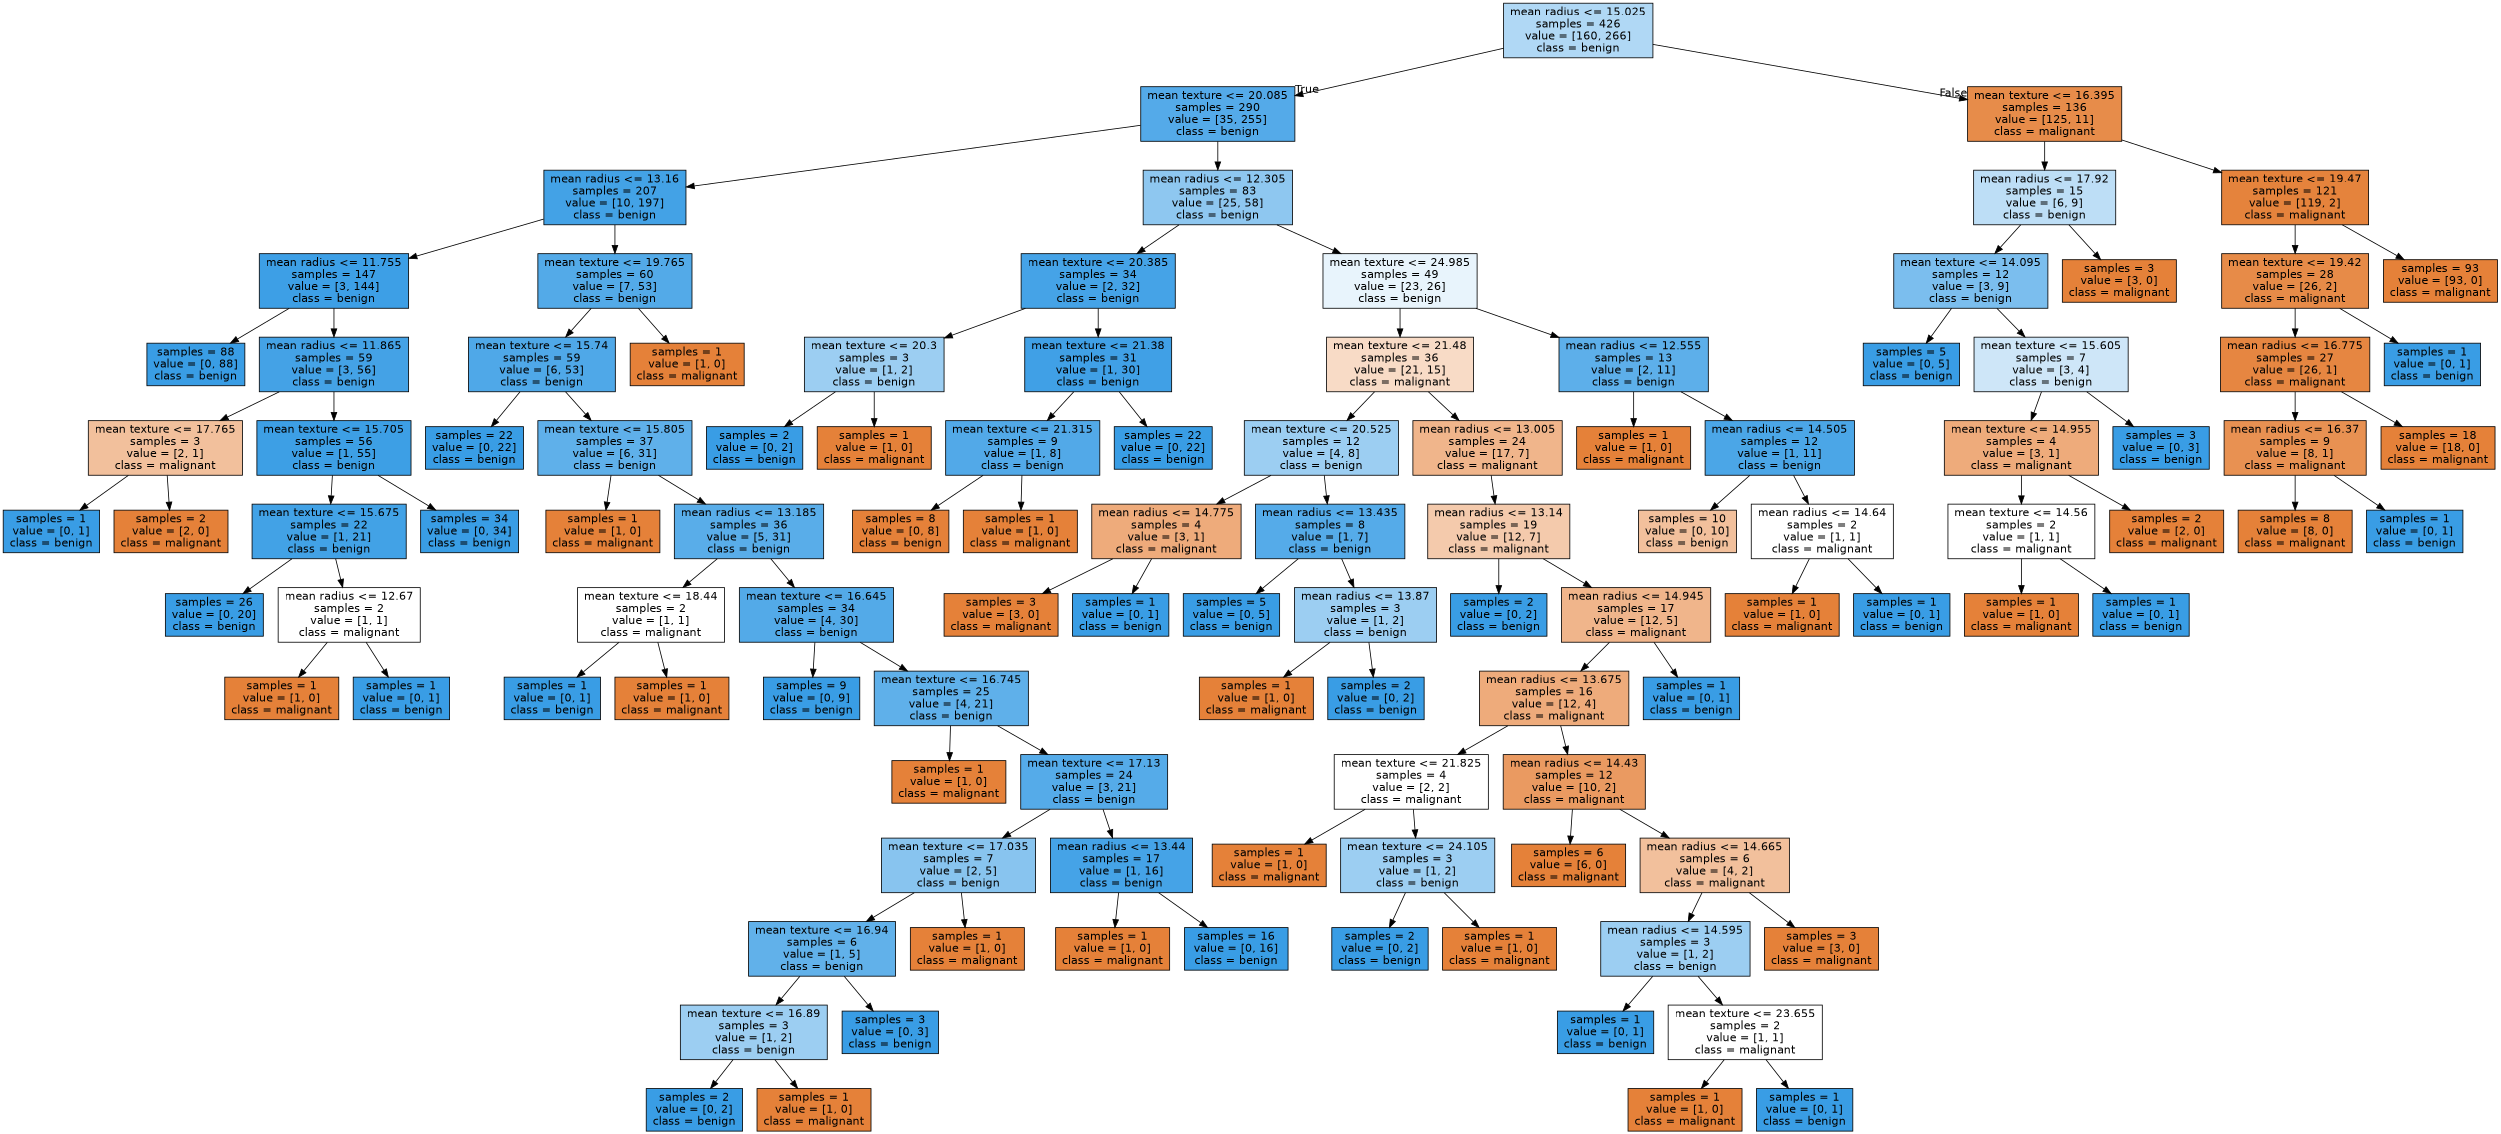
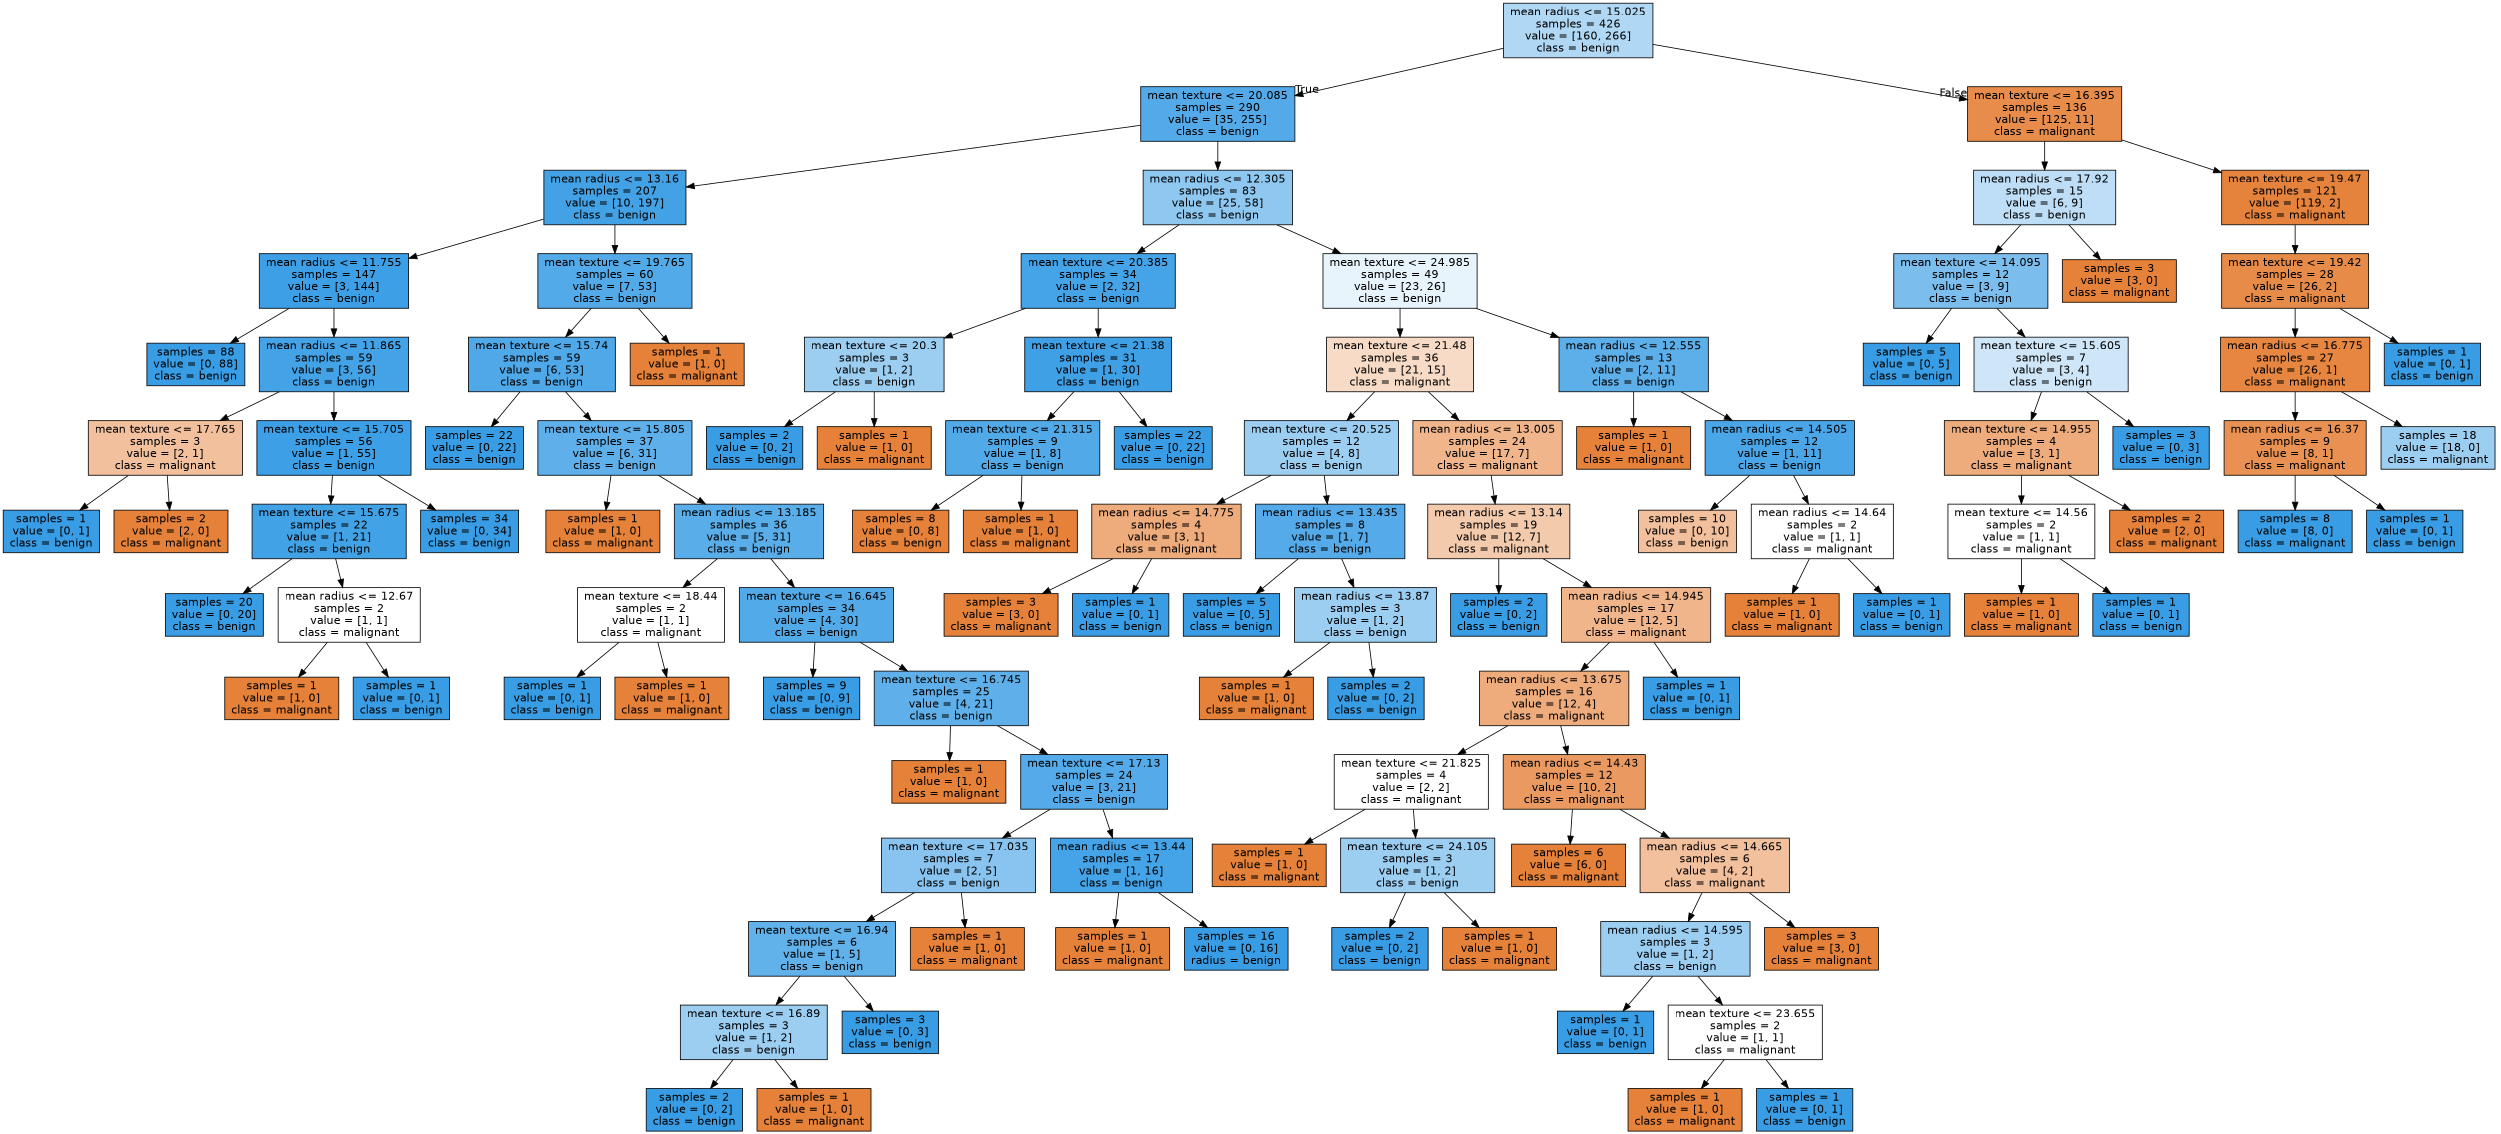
  digraph {
    node [color=black fillcolor="#399de5" fontname=helvetica shape=box style=filled]
    edge [fontname=helvetica]
    n1 [fillcolor="#b0d8f5" label="mean radius <= 15.025\nsamples = 426\nvalue = [160, 266]\nclass = benign"]
    n2 [fillcolor="#54aae9" label="mean texture <= 20.085\nsamples = 290\nvalue = [35, 255]\nclass = benign"]
    n3 [fillcolor="#e78c4a" label="mean texture <= 16.395\nsamples = 136\nvalue = [125, 11]\nclass = malignant"]
    n4 [fillcolor="#43a2e6" label="mean radius <= 13.16\nsamples = 207\nvalue = [10, 197]\nclass = benign"]
    n5 [fillcolor="#8ec7f0" label="mean radius <= 12.305\nsamples = 83\nvalue = [25, 58]\nclass = benign"]
    n6 [fillcolor="#bddef6" label="mean radius <= 17.92\nsamples = 15\nvalue = [6, 9]\nclass = benign"]
    n7 [fillcolor="#e5833c" label="mean texture <= 19.47\nsamples = 121\nvalue = [119, 2]\nclass = malignant"]
    n8 [fillcolor="#3d9fe6" label="mean radius <= 11.755\nsamples = 147\nvalue = [3, 144]\nclass = benign"]
    n9 [fillcolor="#53aae8" label="mean texture <= 19.765\nsamples = 60\nvalue = [7, 53]\nclass = benign"]
    n10 [fillcolor="#45a3e7" label="mean texture <= 20.385\nsamples = 34\nvalue = [2, 32]\nclass = benign"]
    n11 [fillcolor="#e8f4fc" label="mean texture <= 24.985\nsamples = 49\nvalue = [23, 26]\nclass = benign"]
    n12 [label="samples = 88\nvalue = [0, 88]\nclass = benign"]
    n13 [fillcolor="#44a2e6" label="mean radius <= 11.865\nsamples = 59\nvalue = [3, 56]\nclass = benign"]
    n14 [fillcolor="#4fa8e8" label="mean texture <= 15.74\nsamples = 59\nvalue = [6, 53]\nclass = benign"]
    n15 [fillcolor="#e58139" label="samples = 1\nvalue = [1, 0]\nclass = malignant"]
    n16 [fillcolor="#f2c09c" label="mean texture <= 17.765\nsamples = 3\nvalue = [2, 1]\nclass = malignant"]
    n17 [fillcolor="#3d9fe5" label="mean texture <= 15.705\nsamples = 56\nvalue = [1, 55]\nclass = benign"]
    n18 [label="samples = 1\nvalue = [0, 1]\nclass = benign"]
    n19 [fillcolor="#e58139" label="samples = 2\nvalue = [2, 0]\nclass = malignant"]
    n20 [fillcolor="#42a2e6" label="mean texture <= 15.675\nsamples = 22\nvalue = [1, 21]\nclass = benign"]
    n21 [label="samples = 34\nvalue = [0, 34]\nclass = benign"]
-   n22 [label="samples = 26\nvalue = [0, 20]\nclass = benign"]
+   n22 [label="samples = 20\nvalue = [0, 20]\nclass = benign"]
    n23 [fillcolor="#ffffff" label="mean radius <= 12.67\nsamples = 2\nvalue = [1, 1]\nclass = malignant"]
    n24 [fillcolor="#e58139" label="samples = 1\nvalue = [1, 0]\nclass = malignant"]
    n25 [label="samples = 1\nvalue = [0, 1]\nclass = benign"]
    n26 [label="samples = 22\nvalue = [0, 22]\nclass = benign"]
    n27 [fillcolor="#5fb0ea" label="mean texture <= 15.805\nsamples = 37\nvalue = [6, 31]\nclass = benign"]
    n28 [fillcolor="#e58139" label="samples = 1\nvalue = [1, 0]\nclass = malignant"]
    n29 [fillcolor="#59ade9" label="mean radius <= 13.185\nsamples = 36\nvalue = [5, 31]\nclass = benign"]
    n30 [fillcolor="#ffffff" label="mean texture <= 18.44\nsamples = 2\nvalue = [1, 1]\nclass = malignant"]
    n31 [fillcolor="#53aae8" label="mean texture <= 16.645\nsamples = 34\nvalue = [4, 30]\nclass = benign"]
    n32 [label="samples = 1\nvalue = [0, 1]\nclass = benign"]
    n33 [fillcolor="#e58139" label="samples = 1\nvalue = [1, 0]\nclass = malignant"]
    n34 [label="samples = 9\nvalue = [0, 9]\nclass = benign"]
    n35 [fillcolor="#5fb0ea" label="mean texture <= 16.745\nsamples = 25\nvalue = [4, 21]\nclass = benign"]
    n36 [fillcolor="#e58139" label="samples = 1\nvalue = [1, 0]\nclass = malignant"]
    n37 [fillcolor="#55abe9" label="mean texture <= 17.13\nsamples = 24\nvalue = [3, 21]\nclass = benign"]
    n38 [fillcolor="#88c4ef" label="mean texture <= 17.035\nsamples = 7\nvalue = [2, 5]\nclass = benign"]
    n39 [fillcolor="#45a3e7" label="mean radius <= 13.44\nsamples = 17\nvalue = [1, 16]\nclass = benign"]
    n40 [fillcolor="#61b1ea" label="mean texture <= 16.94\nsamples = 6\nvalue = [1, 5]\nclass = benign"]
    n41 [fillcolor="#e58139" label="samples = 1\nvalue = [1, 0]\nclass = malignant"]
    n42 [fillcolor="#e58139" label="samples = 1\nvalue = [1, 0]\nclass = malignant"]
-   n43 [label="samples = 16\nvalue = [0, 16]\nclass = benign"]
+   n43 [label="samples = 16\nvalue = [0, 16]\nradius = benign"]
    n44 [fillcolor="#9ccef2" label="mean texture <= 16.89\nsamples = 3\nvalue = [1, 2]\nclass = benign"]
    n45 [label="samples = 3\nvalue = [0, 3]\nclass = benign"]
    n46 [label="samples = 2\nvalue = [0, 2]\nclass = benign"]
    n47 [fillcolor="#e58139" label="samples = 1\nvalue = [1, 0]\nclass = malignant"]
    n48 [fillcolor="#9ccef2" label="mean texture <= 20.3\nsamples = 3\nvalue = [1, 2]\nclass = benign"]
    n49 [fillcolor="#40a0e6" label="mean texture <= 21.38\nsamples = 31\nvalue = [1, 30]\nclass = benign"]
    n50 [fillcolor="#f8dbc6" label="mean texture <= 21.48\nsamples = 36\nvalue = [21, 15]\nclass = malignant"]
    n51 [fillcolor="#5dafea" label="mean radius <= 12.555\nsamples = 13\nvalue = [2, 11]\nclass = benign"]
    n52 [label="samples = 2\nvalue = [0, 2]\nclass = benign"]
    n53 [fillcolor="#e58139" label="samples = 1\nvalue = [1, 0]\nclass = malignant"]
    n54 [fillcolor="#52a9e8" label="mean texture <= 21.315\nsamples = 9\nvalue = [1, 8]\nclass = benign"]
    n55 [label="samples = 22\nvalue = [0, 22]\nclass = benign"]
    n56 [fillcolor="#e58139" label="samples = 8\nvalue = [0, 8]\nclass = benign"]
    n57 [fillcolor="#e58139" label="samples = 1\nvalue = [1, 0]\nclass = malignant"]
    n58 [fillcolor="#9ccef2" label="mean texture <= 20.525\nsamples = 12\nvalue = [4, 8]\nclass = benign"]
    n59 [fillcolor="#f0b58b" label="mean radius <= 13.005\nsamples = 24\nvalue = [17, 7]\nclass = malignant"]
    n60 [fillcolor="#e58139" label="samples = 1\nvalue = [1, 0]\nclass = malignant"]
    n61 [fillcolor="#4ba6e7" label="mean radius <= 14.505\nsamples = 12\nvalue = [1, 11]\nclass = benign"]
    n62 [fillcolor="#eeab7b" label="mean radius <= 14.775\nsamples = 4\nvalue = [3, 1]\nclass = malignant"]
    n63 [fillcolor="#55abe9" label="mean radius <= 13.435\nsamples = 8\nvalue = [1, 7]\nclass = benign"]
    n64 [fillcolor="#f4caac" label="mean radius <= 13.14\nsamples = 19\nvalue = [12, 7]\nclass = malignant"]
    n65 [fillcolor="#e58139" label="samples = 3\nvalue = [3, 0]\nclass = malignant"]
    n66 [label="samples = 1\nvalue = [0, 1]\nclass = benign"]
    n67 [label="samples = 5\nvalue = [0, 5]\nclass = benign"]
    n68 [fillcolor="#9ccef2" label="mean radius <= 13.87\nsamples = 3\nvalue = [1, 2]\nclass = benign"]
    n69 [fillcolor="#e58139" label="samples = 1\nvalue = [1, 0]\nclass = malignant"]
    n70 [label="samples = 2\nvalue = [0, 2]\nclass = benign"]
    n71 [label="samples = 2\nvalue = [0, 2]\nclass = benign"]
    n72 [fillcolor="#f0b58b" label="mean radius <= 14.945\nsamples = 17\nvalue = [12, 5]\nclass = malignant"]
    n73 [fillcolor="#eeab7b" label="mean radius <= 13.675\nsamples = 16\nvalue = [12, 4]\nclass = malignant"]
    n74 [label="samples = 1\nvalue = [0, 1]\nclass = benign"]
    n75 [fillcolor="#ffffff" label="mean texture <= 21.825\nsamples = 4\nvalue = [2, 2]\nclass = malignant"]
    n76 [fillcolor="#ea9a61" label="mean radius <= 14.43\nsamples = 12\nvalue = [10, 2]\nclass = malignant"]
    n77 [fillcolor="#e58139" label="samples = 1\nvalue = [1, 0]\nclass = malignant"]
    n78 [fillcolor="#9ccef2" label="mean texture <= 24.105\nsamples = 3\nvalue = [1, 2]\nclass = benign"]
    n79 [fillcolor="#e58139" label="samples = 6\nvalue = [6, 0]\nclass = malignant"]
    n80 [fillcolor="#f2c09c" label="mean radius <= 14.665\nsamples = 6\nvalue = [4, 2]\nclass = malignant"]
    n81 [label="samples = 2\nvalue = [0, 2]\nclass = benign"]
    n82 [fillcolor="#e58139" label="samples = 1\nvalue = [1, 0]\nclass = malignant"]
    n83 [fillcolor="#9ccef2" label="mean radius <= 14.595\nsamples = 3\nvalue = [1, 2]\nclass = benign"]
    n84 [fillcolor="#e58139" label="samples = 3\nvalue = [3, 0]\nclass = malignant"]
    n85 [label="samples = 1\nvalue = [0, 1]\nclass = benign"]
    n86 [fillcolor="#ffffff" label="mean texture <= 23.655\nsamples = 2\nvalue = [1, 1]\nclass = malignant"]
    n87 [fillcolor="#e58139" label="samples = 1\nvalue = [1, 0]\nclass = malignant"]
    n88 [label="samples = 1\nvalue = [0, 1]\nclass = benign"]
    n89 [fillcolor="#f2c09c" label="samples = 10\nvalue = [0, 10]\nclass = benign"]
    n90 [fillcolor="#ffffff" label="mean radius <= 14.64\nsamples = 2\nvalue = [1, 1]\nclass = malignant"]
    n91 [fillcolor="#e58139" label="samples = 1\nvalue = [1, 0]\nclass = malignant"]
    n92 [label="samples = 1\nvalue = [0, 1]\nclass = benign"]
    n93 [fillcolor="#7bbeee" label="mean texture <= 14.095\nsamples = 12\nvalue = [3, 9]\nclass = benign"]
    n94 [fillcolor="#e58139" label="samples = 3\nvalue = [3, 0]\nclass = malignant"]
    n95 [fillcolor="#e78b48" label="mean texture <= 19.42\nsamples = 28\nvalue = [26, 2]\nclass = malignant"]
-   n96 [fillcolor="#e58139" label="samples = 93\nvalue = [93, 0]\nclass = malignant"]
    n97 [label="samples = 5\nvalue = [0, 5]\nclass = benign"]
    n98 [fillcolor="#cee6f8" label="mean texture <= 15.605\nsamples = 7\nvalue = [3, 4]\nclass = benign"]
    n99 [fillcolor="#eeab7b" label="mean texture <= 14.955\nsamples = 4\nvalue = [3, 1]\nclass = malignant"]
    n100 [label="samples = 3\nvalue = [0, 3]\nclass = benign"]
    n101 [fillcolor="#ffffff" label="mean texture <= 14.56\nsamples = 2\nvalue = [1, 1]\nclass = malignant"]
    n102 [fillcolor="#e58139" label="samples = 2\nvalue = [2, 0]\nclass = malignant"]
    n103 [fillcolor="#e58139" label="samples = 1\nvalue = [1, 0]\nclass = malignant"]
    n104 [label="samples = 1\nvalue = [0, 1]\nclass = benign"]
    n105 [fillcolor="#e68641" label="mean radius <= 16.775\nsamples = 27\nvalue = [26, 1]\nclass = malignant"]
    n106 [label="samples = 1\nvalue = [0, 1]\nclass = benign"]
    n107 [fillcolor="#e89152" label="mean radius <= 16.37\nsamples = 9\nvalue = [8, 1]\nclass = malignant"]
-   n108 [fillcolor="#e58139" label="samples = 18\nvalue = [18, 0]\nclass = malignant"]
-   n109 [fillcolor="#e58139" label="samples = 8\nvalue = [8, 0]\nclass = malignant"]
+   n108 [fillcolor="#9ccef2" label="samples = 18\nvalue = [18, 0]\nclass = malignant"]
+   n109 [label="samples = 8\nvalue = [8, 0]\nclass = malignant"]
    n110 [label="samples = 1\nvalue = [0, 1]\nclass = benign"]
    n1 -> n2 [headlabel=True labelangle=45 labeldistance=2.5]
    n1 -> n3 [headlabel=False labelangle=-45 labeldistance=2.5]
    n2 -> n4
    n2 -> n5
    n3 -> n6
    n3 -> n7
    n4 -> n8
    n4 -> n9
    n5 -> n10
    n5 -> n11
    n6 -> n93
    n6 -> n94
    n7 -> n95
-   n7 -> n96
    n8 -> n12
    n8 -> n13
    n9 -> n14
    n9 -> n15
    n10 -> n48
    n10 -> n49
    n11 -> n50
    n11 -> n51
    n13 -> n16
    n13 -> n17
    n14 -> n26
    n14 -> n27
    n16 -> n18
    n16 -> n19
    n17 -> n20
    n17 -> n21
    n20 -> n22
    n20 -> n23
    n23 -> n24
    n23 -> n25
    n27 -> n28
    n27 -> n29
    n29 -> n30
    n29 -> n31
    n30 -> n32
    n30 -> n33
    n31 -> n34
    n31 -> n35
    n35 -> n36
    n35 -> n37
    n37 -> n38
    n37 -> n39
    n38 -> n40
    n38 -> n41
    n39 -> n42
    n39 -> n43
    n40 -> n44
    n40 -> n45
    n44 -> n46
    n44 -> n47
    n48 -> n52
    n48 -> n53
    n49 -> n54
    n49 -> n55
    n50 -> n58
    n50 -> n59
    n51 -> n60
    n51 -> n61
    n54 -> n56
    n54 -> n57
    n58 -> n62
    n58 -> n63
    n59 -> n64
    n61 -> n89
    n61 -> n90
    n62 -> n65
    n62 -> n66
    n63 -> n67
    n63 -> n68
    n64 -> n71
    n64 -> n72
    n68 -> n69
    n68 -> n70
    n72 -> n73
    n72 -> n74
    n73 -> n75
    n73 -> n76
    n75 -> n77
    n75 -> n78
    n76 -> n79
    n76 -> n80
    n78 -> n81
    n78 -> n82
    n80 -> n83
    n80 -> n84
    n83 -> n85
    n83 -> n86
    n86 -> n87
    n86 -> n88
    n90 -> n91
    n90 -> n92
    n93 -> n97
    n93 -> n98
    n95 -> n105
    n95 -> n106
    n98 -> n99
    n98 -> n100
    n99 -> n101
    n99 -> n102
    n101 -> n103
    n101 -> n104
    n105 -> n107
    n105 -> n108
    n107 -> n109
    n107 -> n110
  }
